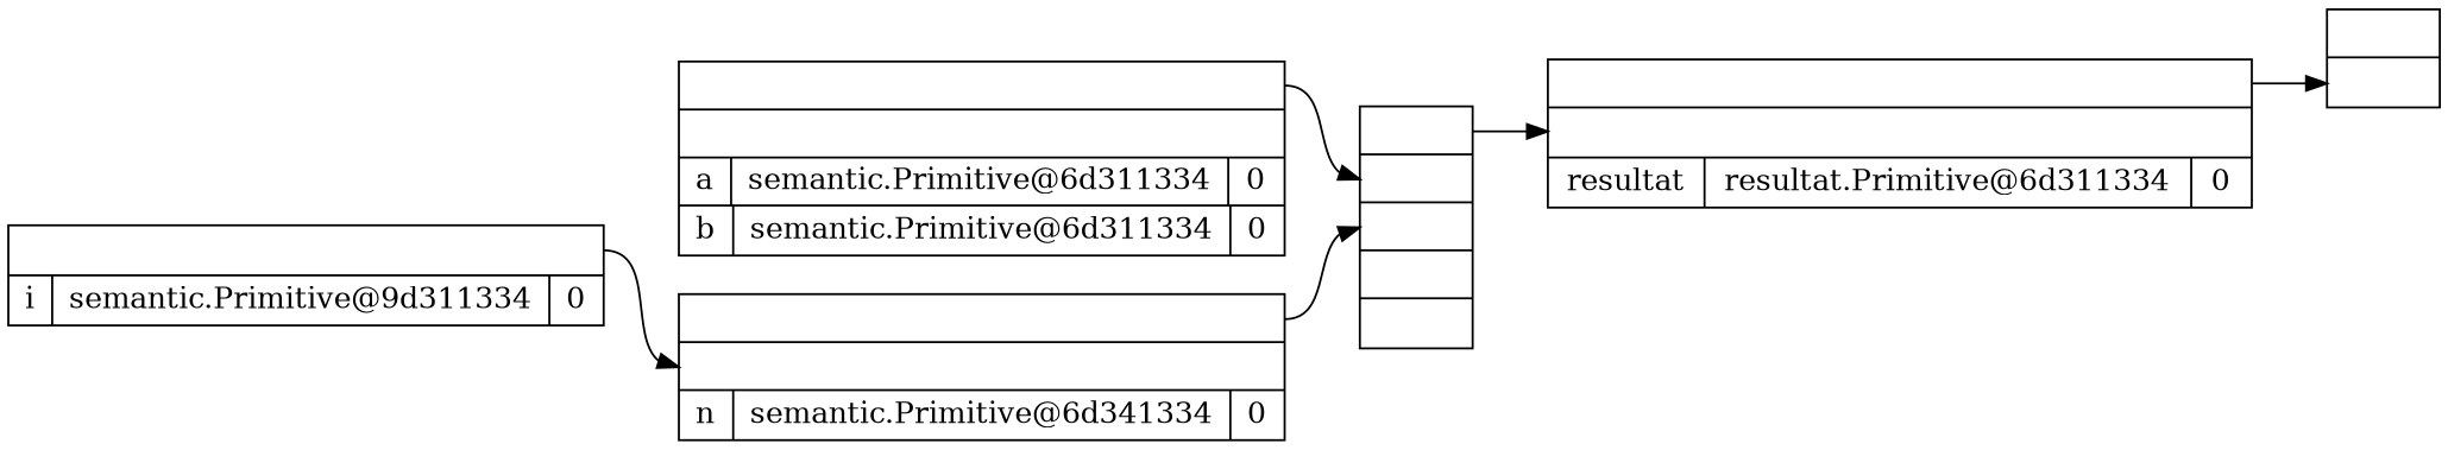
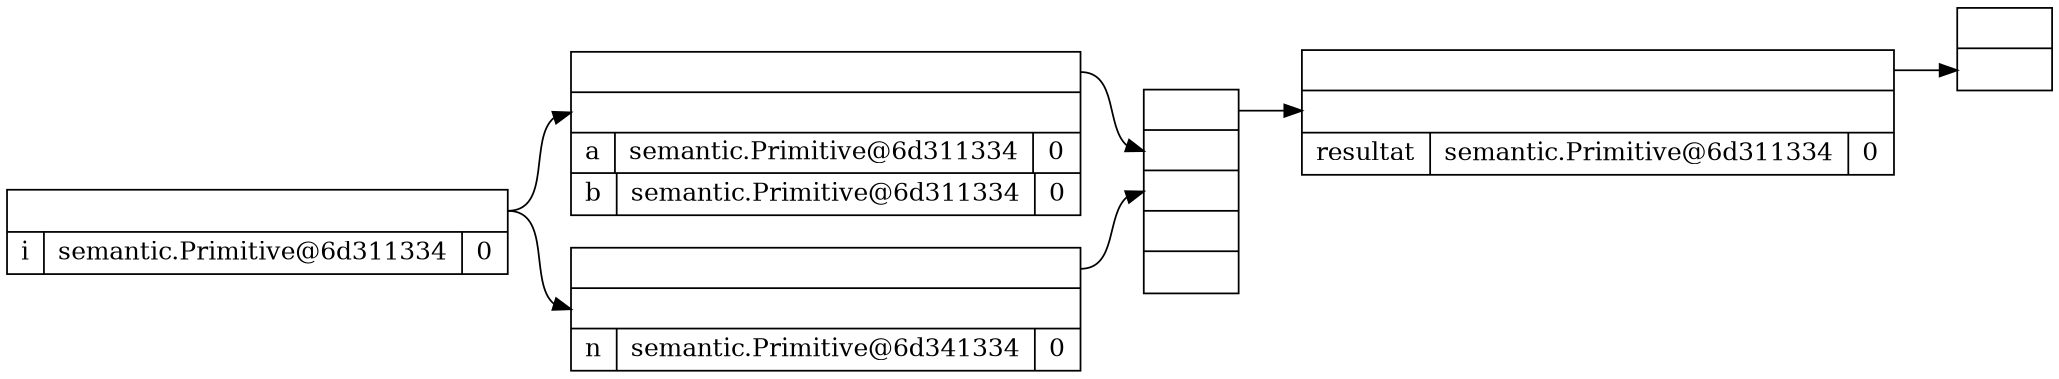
  digraph {
    rankdir=LR
    node [shape=record]
    edge [headport=TDS_4_0 tailport=parent]
    n1 [label="{<parent>} | {<TDS_1_0>} "]
-   n2 [label="{<parent>} | {<TDS_2_0>}  | {resultat|resultat.Primitive@6d311334|0}"]
+   n2 [label="{<parent>} | {<TDS_2_0>}  | {resultat|semantic.Primitive@6d311334|0}"]
    n3 [label="{<parent>} | {<TDS_3_0>}  | {<TDS_3_1>}  | {} | {}"]
    n4 [label="{<parent>} | {<TDS_4_0>}  | {a|semantic.Primitive@6d311334|0} | {b|semantic.Primitive@6d311334|0}"]
-   n5 [label="{<parent>} | {i|semantic.Primitive@9d311334|0}"]
+   n5 [label="{<parent>} | {i|semantic.Primitive@6d311334|0}"]
    n6 [label="{<parent>} | {<TDS_4_0>}  | {n|semantic.Primitive@6d341334|0}"]
    n2 -> n1 [headport=TDS_1_0]
    n3 -> n2 [headport=TDS_2_0]
    n4 -> n3 [headport=TDS_3_0]
+   n5 -> n4
    n5 -> n6
    n6 -> n3 [headport=TDS_3_1]
  }
